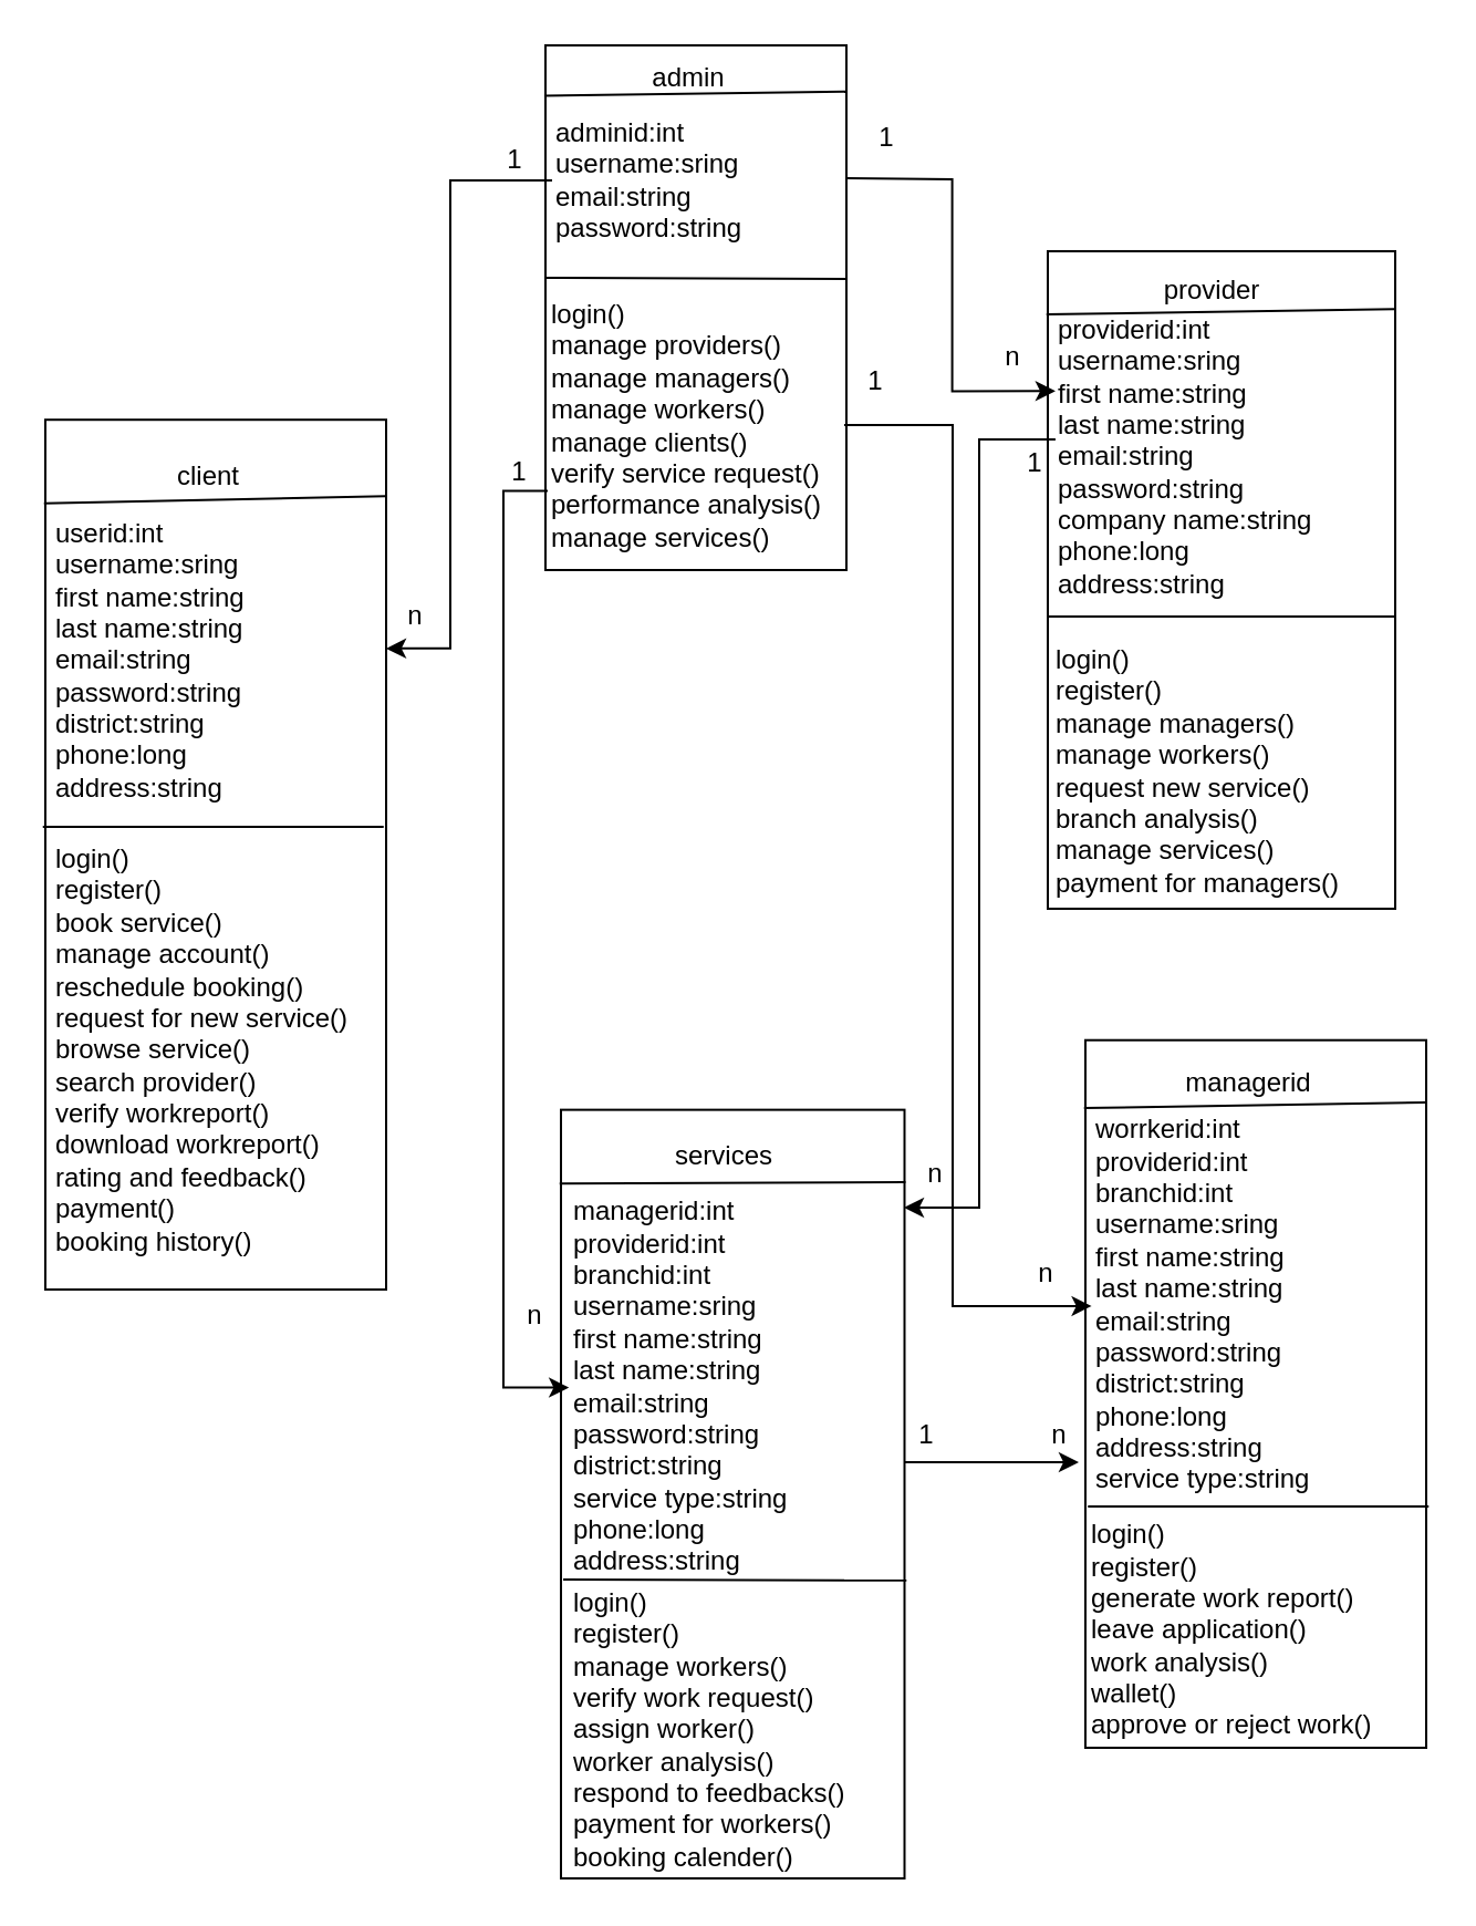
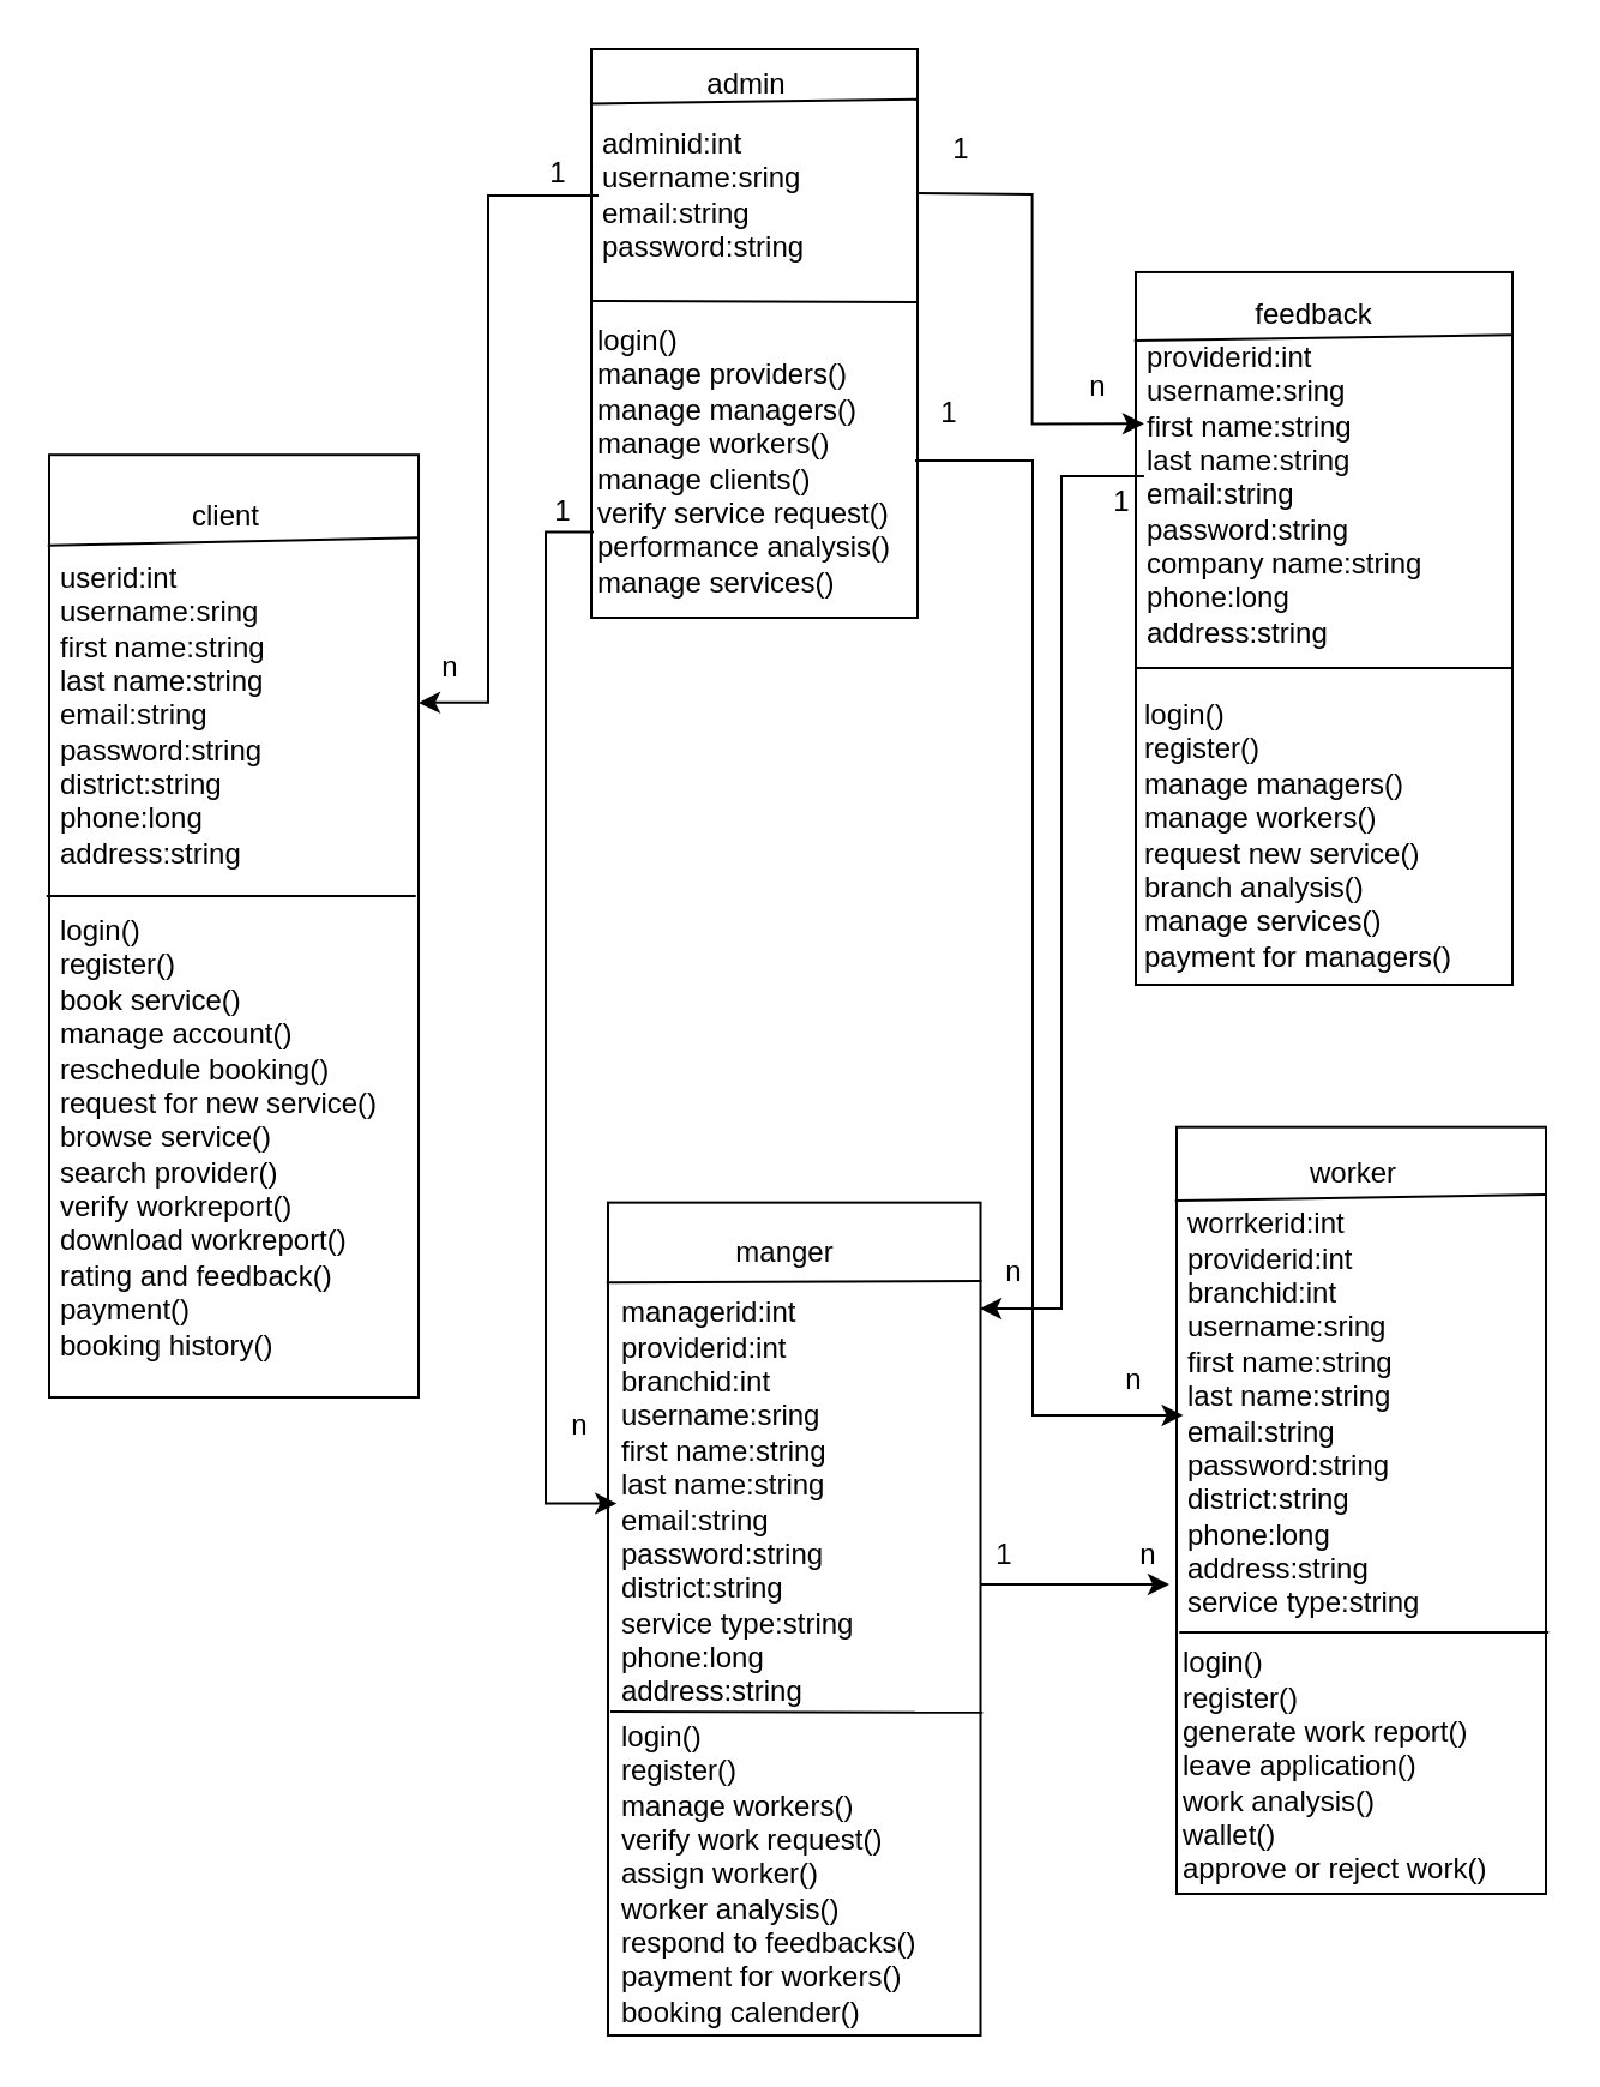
  <mxCell id="0" />
  <mxCell id="1" parent="0" />
  <mxCell id="2" value="" style="group" vertex="1" connectable="0" parent="1"><mxGeometry x="246" y="20" width="136" height="237" as="geometry" /></mxCell>
  <mxCell id="3" value="" style="rounded=0;whiteSpace=wrap;html=1;" vertex="1" parent="2"><mxGeometry width="136" height="237" as="geometry" /></mxCell>
  <mxCell id="4" value="" style="endArrow=none;html=1;rounded=0;exitX=-0.004;exitY=0.096;exitDx=0;exitDy=0;entryX=0.999;entryY=0.088;entryDx=0;entryDy=0;entryPerimeter=0;exitPerimeter=0;" edge="1" parent="2" source="3" target="3"><mxGeometry width="50" height="50" relative="1" as="geometry"><mxPoint x="433" y="237" as="sourcePoint" /><mxPoint x="135" y="37" as="targetPoint" /></mxGeometry></mxCell>
  <mxCell id="5" value="admin" style="text;html=1;strokeColor=none;fillColor=none;align=center;verticalAlign=middle;whiteSpace=wrap;rounded=0;" vertex="1" parent="2"><mxGeometry x="35" width="60" height="30" as="geometry" /></mxCell>
  <mxCell id="6" value="adminid:int&lt;br&gt;username:sring&lt;br&gt;email:string&lt;br&gt;password:string" style="text;html=1;strokeColor=none;fillColor=none;align=left;verticalAlign=middle;whiteSpace=wrap;rounded=0;" vertex="1" parent="2"><mxGeometry x="3" y="22" width="115" height="78" as="geometry" /></mxCell>
  <mxCell id="7" value="" style="endArrow=none;html=1;rounded=0;entryX=1.002;entryY=0.445;entryDx=0;entryDy=0;entryPerimeter=0;" edge="1" parent="2" target="3"><mxGeometry width="50" height="50" relative="1" as="geometry"><mxPoint y="105" as="sourcePoint" /><mxPoint x="138" y="144" as="targetPoint" /></mxGeometry></mxCell>
  <mxCell id="8" value="login()&lt;br&gt;manage providers()&lt;br&gt;manage managers()&lt;br&gt;manage workers()&lt;br&gt;manage clients()&lt;br&gt;verify service request()&lt;br&gt;performance analysis()&lt;br&gt;manage services()" style="text;html=1;strokeColor=none;fillColor=none;align=left;verticalAlign=middle;whiteSpace=wrap;rounded=0;" vertex="1" parent="2"><mxGeometry x="1" y="112" width="134" height="119" as="geometry" /></mxCell>
  <mxCell id="9" value="" style="group" vertex="1" connectable="0" parent="1"><mxGeometry x="253" y="495" width="157" height="353" as="geometry" /></mxCell>
  <mxCell id="10" value="" style="rounded=0;whiteSpace=wrap;html=1;" vertex="1" parent="9"><mxGeometry y="5.825" width="155.246" height="347.175" as="geometry" /></mxCell>
  <mxCell id="11" value="" style="endArrow=none;html=1;rounded=0;exitX=-0.004;exitY=0.096;exitDx=0;exitDy=0;entryX=1.003;entryY=0.094;entryDx=0;entryDy=0;entryPerimeter=0;exitPerimeter=0;" edge="1" parent="9" source="10" target="10"><mxGeometry width="50" height="50" relative="1" as="geometry"><mxPoint x="494.276" y="427.561" as="sourcePoint" /><mxPoint x="154.104" y="71.666" as="targetPoint" /></mxGeometry></mxCell>
- <mxCell id="12" value="services" style="text;html=1;strokeColor=none;fillColor=none;align=center;verticalAlign=middle;whiteSpace=wrap;rounded=0;" vertex="1" parent="9"><mxGeometry x="39.953" width="68.491" height="53.384" as="geometry" /></mxCell>
+ <mxCell id="12" value="manger" style="text;html=1;strokeColor=none;fillColor=none;align=center;verticalAlign=middle;whiteSpace=wrap;rounded=0;" vertex="1" parent="9"><mxGeometry x="39.953" width="68.491" height="53.384" as="geometry" /></mxCell>
  <mxCell id="13" value="managerid:int&lt;br&gt;providerid:int&lt;br&gt;branchid:int&lt;br&gt;username:sring&lt;br&gt;first name:string&lt;br style=&quot;border-color: var(--border-color);&quot;&gt;last name:string&lt;br style=&quot;border-color: var(--border-color);&quot;&gt;email:string&lt;br&gt;password:string&lt;br&gt;district:string&lt;br&gt;service type:string&lt;br&gt;phone:long&lt;br&gt;address:string" style="text;html=1;strokeColor=none;fillColor=none;align=left;verticalAlign=middle;whiteSpace=wrap;rounded=0;" vertex="1" parent="9"><mxGeometry x="3.609" y="70.004" width="114.791" height="122.572" as="geometry" /></mxCell>
  <mxCell id="14" value="" style="endArrow=none;html=1;rounded=0;" edge="1" parent="9"><mxGeometry width="50" height="50" relative="1" as="geometry"><mxPoint x="1" y="218" as="sourcePoint" /><mxPoint x="156.164" y="218.392" as="targetPoint" /></mxGeometry></mxCell>
  <mxCell id="15" value="login()&lt;br&gt;register()&lt;br&gt;manage workers()&lt;br&gt;verify work request()&lt;br&gt;assign worker()&lt;br&gt;worker analysis()&lt;br&gt;respond to feedbacks()&lt;br&gt;payment for workers()&lt;br&gt;booking calender()" style="text;html=1;strokeColor=none;fillColor=none;align=left;verticalAlign=middle;whiteSpace=wrap;rounded=0;" vertex="1" parent="9"><mxGeometry x="4.032" y="223.748" width="152.968" height="125.288" as="geometry" /></mxCell>
  <mxCell id="16" value="" style="group" vertex="1" connectable="0" parent="1"><mxGeometry x="473" y="108" width="157" height="302" as="geometry" /></mxCell>
  <mxCell id="17" value="" style="rounded=0;whiteSpace=wrap;html=1;container=0;" vertex="1" parent="16"><mxGeometry y="4.983" width="157" height="297.017" as="geometry" /></mxCell>
  <mxCell id="18" value="" style="endArrow=none;html=1;rounded=0;exitX=-0.004;exitY=0.096;exitDx=0;exitDy=0;entryX=0.999;entryY=0.088;entryDx=0;entryDy=0;entryPerimeter=0;exitPerimeter=0;" edge="1" parent="16" source="17" target="17"><mxGeometry width="50" height="50" relative="1" as="geometry"><mxPoint x="499.86" y="365.789" as="sourcePoint" /><mxPoint x="155.846" y="61.312" as="targetPoint" /></mxGeometry></mxCell>
- <mxCell id="19" value="provider" style="text;html=1;strokeColor=none;fillColor=none;align=center;verticalAlign=middle;whiteSpace=wrap;rounded=0;container=0;" vertex="1" parent="16"><mxGeometry x="40.404" width="69.265" height="45.672" as="geometry" /></mxCell>
+ <mxCell id="19" value="feedback" style="text;html=1;strokeColor=none;fillColor=none;align=center;verticalAlign=middle;whiteSpace=wrap;rounded=0;container=0;" vertex="1" parent="16"><mxGeometry x="40.404" width="69.265" height="45.672" as="geometry" /></mxCell>
  <mxCell id="20" value="providerid:int&lt;br&gt;username:sring&lt;br&gt;first name:string&lt;br style=&quot;border-color: var(--border-color);&quot;&gt;last name:string&lt;br style=&quot;border-color: var(--border-color);&quot;&gt;email:string&lt;br&gt;password:string&lt;br&gt;company name:string&lt;br&gt;phone:long&lt;br&gt;address:string" style="text;html=1;strokeColor=none;fillColor=none;align=left;verticalAlign=middle;whiteSpace=wrap;rounded=0;container=0;" vertex="1" parent="16"><mxGeometry x="3.463" y="38.476" width="132.757" height="118.746" as="geometry" /></mxCell>
  <mxCell id="21" value="" style="endArrow=none;html=1;rounded=0;entryX=1;entryY=0.5;entryDx=0;entryDy=0;exitX=0;exitY=0.5;exitDx=0;exitDy=0;" edge="1" parent="16"><mxGeometry width="50" height="50" relative="1" as="geometry"><mxPoint x="-2.274e-13" y="170.002" as="sourcePoint" /><mxPoint x="157" y="170.002" as="targetPoint" /></mxGeometry></mxCell>
  <mxCell id="22" value="login()&lt;br&gt;register()&lt;br&gt;manage managers()&lt;br&gt;manage workers()&lt;br&gt;request new service()&lt;br&gt;branch analysis()&lt;br&gt;manage services()&lt;br&gt;payment for managers()" style="text;html=1;strokeColor=none;fillColor=none;align=left;verticalAlign=middle;whiteSpace=wrap;rounded=0;container=0;" vertex="1" parent="16"><mxGeometry x="2.302" y="175.995" width="154.696" height="128.574" as="geometry" /></mxCell>
  <mxCell id="23" value="" style="group" vertex="1" connectable="0" parent="1"><mxGeometry x="490" y="464" width="154" height="329.519" as="geometry" /></mxCell>
  <mxCell id="24" value="" style="rounded=0;whiteSpace=wrap;html=1;" vertex="1" parent="23"><mxGeometry x="1.137e-13" y="5.363" width="154.0" height="319.637" as="geometry" /></mxCell>
  <mxCell id="25" value="" style="endArrow=none;html=1;rounded=0;exitX=-0.004;exitY=0.096;exitDx=0;exitDy=0;entryX=0.999;entryY=0.088;entryDx=0;entryDy=0;entryPerimeter=0;exitPerimeter=0;" edge="1" parent="23" source="24" target="24"><mxGeometry width="50" height="50" relative="1" as="geometry"><mxPoint x="490.309" y="393.647" as="sourcePoint" /><mxPoint x="152.868" y="65.981" as="targetPoint" /></mxGeometry></mxCell>
  <mxCell id="26" value="" style="endArrow=none;html=1;rounded=0;entryX=1;entryY=0.5;entryDx=0;entryDy=0;exitX=0;exitY=0.5;exitDx=0;exitDy=0;" edge="1" parent="23"><mxGeometry width="50" height="50" relative="1" as="geometry"><mxPoint x="1.13" y="216.005" as="sourcePoint" /><mxPoint x="155.13" y="216.005" as="targetPoint" /></mxGeometry></mxCell>
  <mxCell id="27" value="" style="group" vertex="1" connectable="0" parent="23"><mxGeometry x="1.13" width="151.74" height="329.519" as="geometry" /></mxCell>
- <mxCell id="28" value="managerid" style="text;html=1;strokeColor=none;fillColor=none;align=center;verticalAlign=middle;whiteSpace=wrap;rounded=0;" vertex="1" parent="27"><mxGeometry x="38.502" width="67.941" height="49.15" as="geometry" /></mxCell>
+ <mxCell id="28" value="worker" style="text;html=1;strokeColor=none;fillColor=none;align=center;verticalAlign=middle;whiteSpace=wrap;rounded=0;" vertex="1" parent="27"><mxGeometry x="38.502" width="67.941" height="49.15" as="geometry" /></mxCell>
  <mxCell id="29" value="worrkerid:int&lt;br&gt;providerid:int&lt;br style=&quot;border-color: var(--border-color);&quot;&gt;branchid:int&lt;br&gt;username:sring&lt;br&gt;first name:string&lt;br style=&quot;border-color: var(--border-color);&quot;&gt;last name:string&lt;br&gt;email:string&lt;br&gt;password:string&lt;br&gt;district:string&lt;br&gt;phone:long&lt;br&gt;address:string&lt;br&gt;service type:string" style="text;html=1;strokeColor=none;fillColor=none;align=left;verticalAlign=middle;whiteSpace=wrap;rounded=0;" vertex="1" parent="27"><mxGeometry x="1.67" y="53.001" width="141.6" height="144.91" as="geometry" /></mxCell>
  <mxCell id="30" value="login()&lt;br&gt;register()&lt;br&gt;generate work report()&lt;br&gt;leave application()&lt;br&gt;work analysis()&lt;br&gt;wallet()&lt;br&gt;approve or reject work()" style="text;html=1;strokeColor=none;fillColor=none;align=left;verticalAlign=middle;whiteSpace=wrap;rounded=0;" vertex="1" parent="27"><mxGeometry y="214.001" width="151.74" height="115.518" as="geometry" /></mxCell>
  <mxCell id="31" value="" style="group" vertex="1" connectable="0" parent="1"><mxGeometry x="20" y="182" width="154.54" height="431" as="geometry" /></mxCell>
  <mxCell id="32" value="" style="rounded=0;whiteSpace=wrap;html=1;" vertex="1" parent="31"><mxGeometry y="7.11" width="154" height="392.89" as="geometry" /></mxCell>
  <mxCell id="33" value="" style="endArrow=none;html=1;rounded=0;exitX=-0.004;exitY=0.096;exitDx=0;exitDy=0;entryX=0.999;entryY=0.088;entryDx=0;entryDy=0;entryPerimeter=0;exitPerimeter=0;" edge="1" parent="31" source="32" target="32"><mxGeometry width="50" height="50" relative="1" as="geometry"><mxPoint x="490.309" y="522.036" as="sourcePoint" /><mxPoint x="152.868" y="87.501" as="targetPoint" /></mxGeometry></mxCell>
  <mxCell id="34" value="client" style="text;html=1;strokeColor=none;fillColor=none;align=center;verticalAlign=middle;whiteSpace=wrap;rounded=0;" vertex="1" parent="31"><mxGeometry x="39.632" width="67.941" height="65.18" as="geometry" /></mxCell>
  <mxCell id="35" value="userid:int&lt;br&gt;username:sring&lt;br&gt;first name:string&lt;br&gt;last name:string&lt;br&gt;email:string&lt;br&gt;password:string&lt;br&gt;district:string&lt;br&gt;phone:long&lt;br&gt;address:string" style="text;html=1;strokeColor=none;fillColor=none;align=left;verticalAlign=middle;whiteSpace=wrap;rounded=0;" vertex="1" parent="31"><mxGeometry x="2.8" y="20.003" width="141.6" height="192.174" as="geometry" /></mxCell>
  <mxCell id="36" value="" style="endArrow=none;html=1;rounded=0;entryX=1;entryY=0.5;entryDx=0;entryDy=0;exitX=0;exitY=0.5;exitDx=0;exitDy=0;" edge="1" parent="31"><mxGeometry width="50" height="50" relative="1" as="geometry"><mxPoint x="-1.13" y="191.001" as="sourcePoint" /><mxPoint x="152.87" y="191.001" as="targetPoint" /></mxGeometry></mxCell>
  <mxCell id="37" value="login()&lt;br&gt;register()&lt;br&gt;book service()&lt;br&gt;manage account()&lt;br&gt;reschedule booking()&lt;br&gt;request for new service()&lt;br&gt;browse service()&lt;br&gt;search provider()&lt;br&gt;verify workreport()&lt;br&gt;download workreport()&lt;br&gt;rating and feedback()&lt;br&gt;payment()&lt;br&gt;booking history()" style="text;html=1;strokeColor=none;fillColor=none;align=left;verticalAlign=middle;whiteSpace=wrap;rounded=0;" vertex="1" parent="31"><mxGeometry x="2.8" y="181" width="151.74" height="221" as="geometry" /></mxCell>
  <mxCell id="38" style="edgeStyle=orthogonalEdgeStyle;rounded=0;orthogonalLoop=1;jettySize=auto;html=1;entryX=0;entryY=0.25;entryDx=0;entryDy=0;" edge="1" parent="1" target="20"><mxGeometry relative="1" as="geometry"><mxPoint x="382" y="80" as="sourcePoint" /></mxGeometry></mxCell>
  <mxCell id="39" style="edgeStyle=orthogonalEdgeStyle;rounded=0;orthogonalLoop=1;jettySize=auto;html=1;exitX=0;exitY=0.5;exitDx=0;exitDy=0;entryX=1;entryY=0.263;entryDx=0;entryDy=0;entryPerimeter=0;" edge="1" parent="1" source="6" target="32"><mxGeometry relative="1" as="geometry"><Array as="points"><mxPoint x="203" y="81" /><mxPoint x="203" y="292" /></Array></mxGeometry></mxCell>
  <mxCell id="40" style="edgeStyle=orthogonalEdgeStyle;rounded=0;orthogonalLoop=1;jettySize=auto;html=1;entryX=0;entryY=0.5;entryDx=0;entryDy=0;exitX=0;exitY=0.75;exitDx=0;exitDy=0;" edge="1" parent="1" source="8" target="13"><mxGeometry relative="1" as="geometry" /></mxCell>
  <mxCell id="41" style="edgeStyle=orthogonalEdgeStyle;rounded=0;orthogonalLoop=1;jettySize=auto;html=1;entryX=0;entryY=0.5;entryDx=0;entryDy=0;" edge="1" parent="1" source="8" target="29"><mxGeometry relative="1" as="geometry"><Array as="points"><mxPoint x="430" y="192" /><mxPoint x="430" y="590" /></Array></mxGeometry></mxCell>
  <mxCell id="42" style="edgeStyle=orthogonalEdgeStyle;rounded=0;orthogonalLoop=1;jettySize=auto;html=1;" edge="1" parent="1" source="20"><mxGeometry relative="1" as="geometry"><mxPoint x="408" y="545" as="targetPoint" /><Array as="points"><mxPoint x="442" y="198" /><mxPoint x="442" y="545" /><mxPoint x="408" y="545" /></Array></mxGeometry></mxCell>
  <mxCell id="43" value="" style="edgeStyle=orthogonalEdgeStyle;rounded=0;orthogonalLoop=1;jettySize=auto;html=1;" edge="1" parent="1" source="10"><mxGeometry relative="1" as="geometry"><mxPoint x="487" y="660" as="targetPoint" /><Array as="points"><mxPoint x="435" y="660" /><mxPoint x="435" y="660" /></Array></mxGeometry></mxCell>
  <mxCell id="44" value="1" style="text;html=1;align=center;verticalAlign=middle;resizable=0;points=[];autosize=1;strokeColor=none;fillColor=none;" vertex="1" parent="1"><mxGeometry x="387" y="49" width="25" height="26" as="geometry" /></mxCell>
  <mxCell id="45" value="1" style="text;html=1;align=center;verticalAlign=middle;resizable=0;points=[];autosize=1;strokeColor=none;fillColor=none;" vertex="1" parent="1"><mxGeometry x="382" y="159" width="25" height="26" as="geometry" /></mxCell>
  <mxCell id="46" value="1" style="text;html=1;align=center;verticalAlign=middle;resizable=0;points=[];autosize=1;strokeColor=none;fillColor=none;" vertex="1" parent="1"><mxGeometry x="219" y="59" width="25" height="26" as="geometry" /></mxCell>
  <mxCell id="47" value="1" style="text;html=1;align=center;verticalAlign=middle;resizable=0;points=[];autosize=1;strokeColor=none;fillColor=none;" vertex="1" parent="1"><mxGeometry x="221" y="200" width="25" height="26" as="geometry" /></mxCell>
  <mxCell id="48" value="n&lt;br&gt;" style="text;html=1;align=center;verticalAlign=middle;resizable=0;points=[];autosize=1;strokeColor=none;fillColor=none;" vertex="1" parent="1"><mxGeometry x="444" y="148" width="25" height="26" as="geometry" /></mxCell>
  <mxCell id="49" value="n&lt;br&gt;" style="text;html=1;align=center;verticalAlign=middle;resizable=0;points=[];autosize=1;strokeColor=none;fillColor=none;" vertex="1" parent="1"><mxGeometry x="174.54" y="265" width="25" height="26" as="geometry" /></mxCell>
  <mxCell id="50" value="n&lt;br&gt;" style="text;html=1;align=center;verticalAlign=middle;resizable=0;points=[];autosize=1;strokeColor=none;fillColor=none;" vertex="1" parent="1"><mxGeometry x="409" y="517" width="25" height="26" as="geometry" /></mxCell>
  <mxCell id="51" value="n&lt;br&gt;" style="text;html=1;align=center;verticalAlign=middle;resizable=0;points=[];autosize=1;strokeColor=none;fillColor=none;" vertex="1" parent="1"><mxGeometry x="459" y="562" width="25" height="26" as="geometry" /></mxCell>
  <mxCell id="52" value="n&lt;br&gt;" style="text;html=1;align=center;verticalAlign=middle;resizable=0;points=[];autosize=1;strokeColor=none;fillColor=none;" vertex="1" parent="1"><mxGeometry x="465" y="635" width="25" height="26" as="geometry" /></mxCell>
  <mxCell id="53" value="1" style="text;html=1;align=center;verticalAlign=middle;resizable=0;points=[];autosize=1;strokeColor=none;fillColor=none;" vertex="1" parent="1"><mxGeometry x="454" y="196" width="25" height="26" as="geometry" /></mxCell>
  <mxCell id="54" value="1" style="text;html=1;align=center;verticalAlign=middle;resizable=0;points=[];autosize=1;strokeColor=none;fillColor=none;" vertex="1" parent="1"><mxGeometry x="405" y="635" width="25" height="26" as="geometry" /></mxCell>
  <mxCell id="55" value="n&lt;br&gt;" style="text;html=1;align=center;verticalAlign=middle;resizable=0;points=[];autosize=1;strokeColor=none;fillColor=none;" vertex="1" parent="1"><mxGeometry x="228" y="581" width="25" height="26" as="geometry" /></mxCell>
